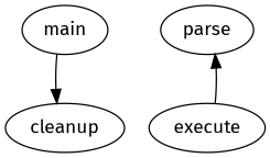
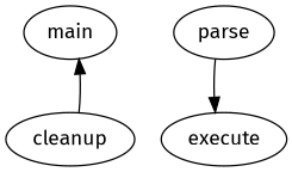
  digraph {
    fontname="Fira Sans"
    node [fontname="Fira Sans"]
    edge [fontname="Fira Sans"]
    main
    cleanup
    parse
    execute
-   main -> cleanup
-   execute -> parse
+   cleanup -> main
+   parse -> execute
  }
